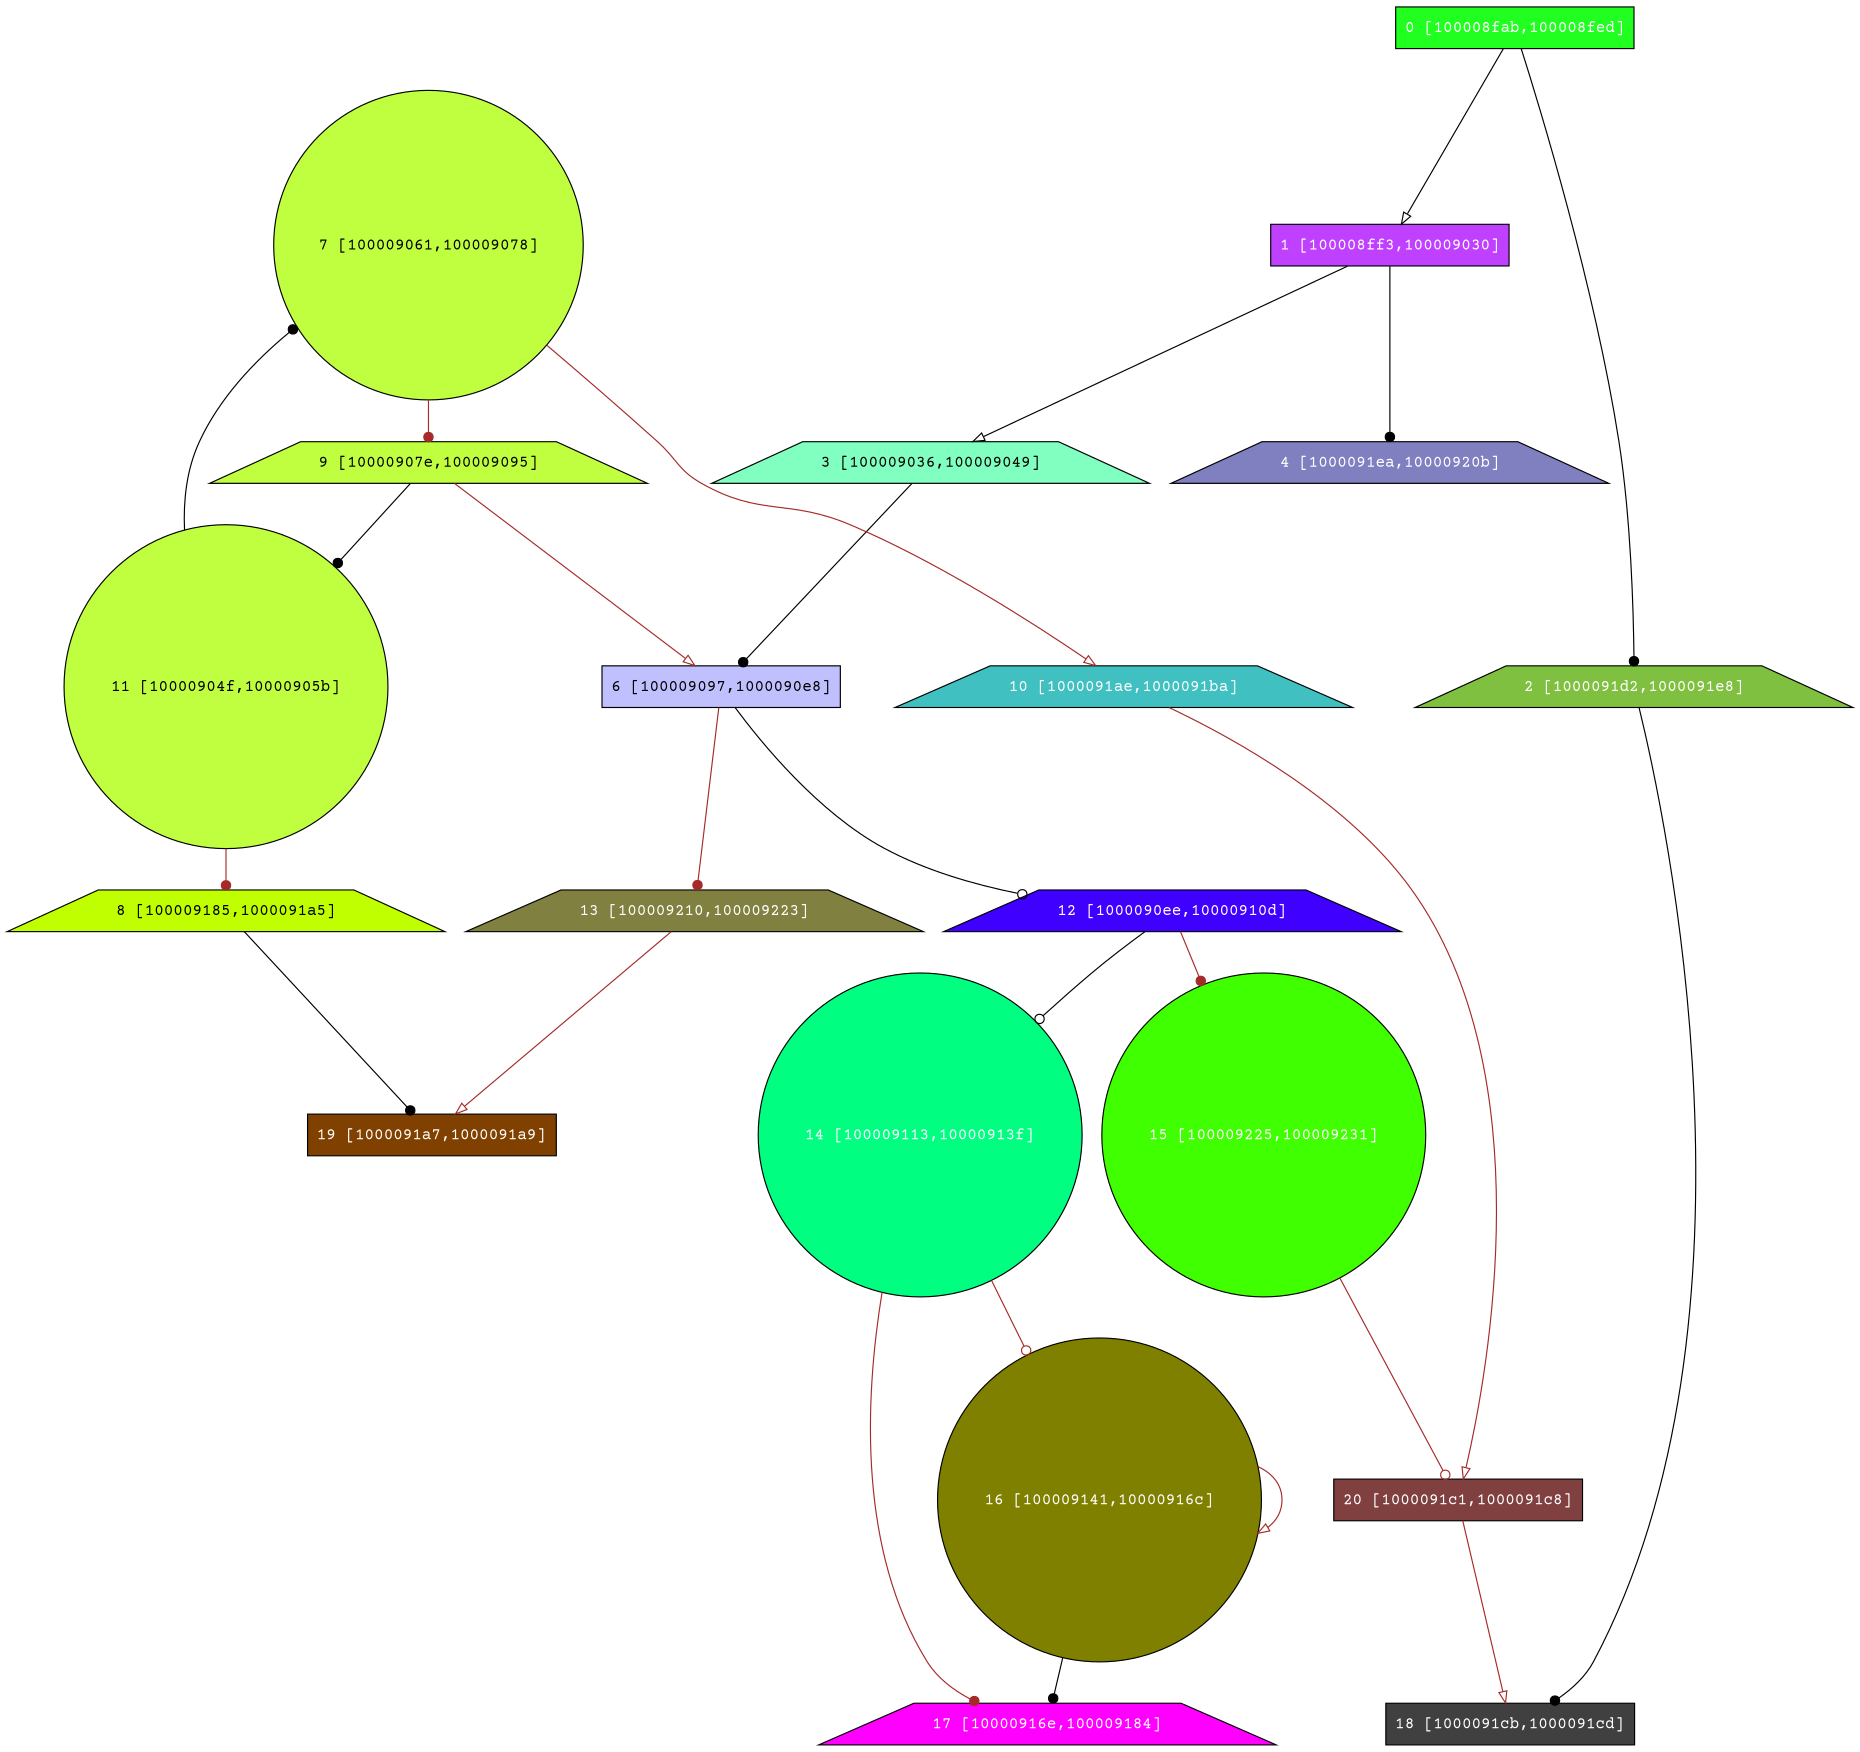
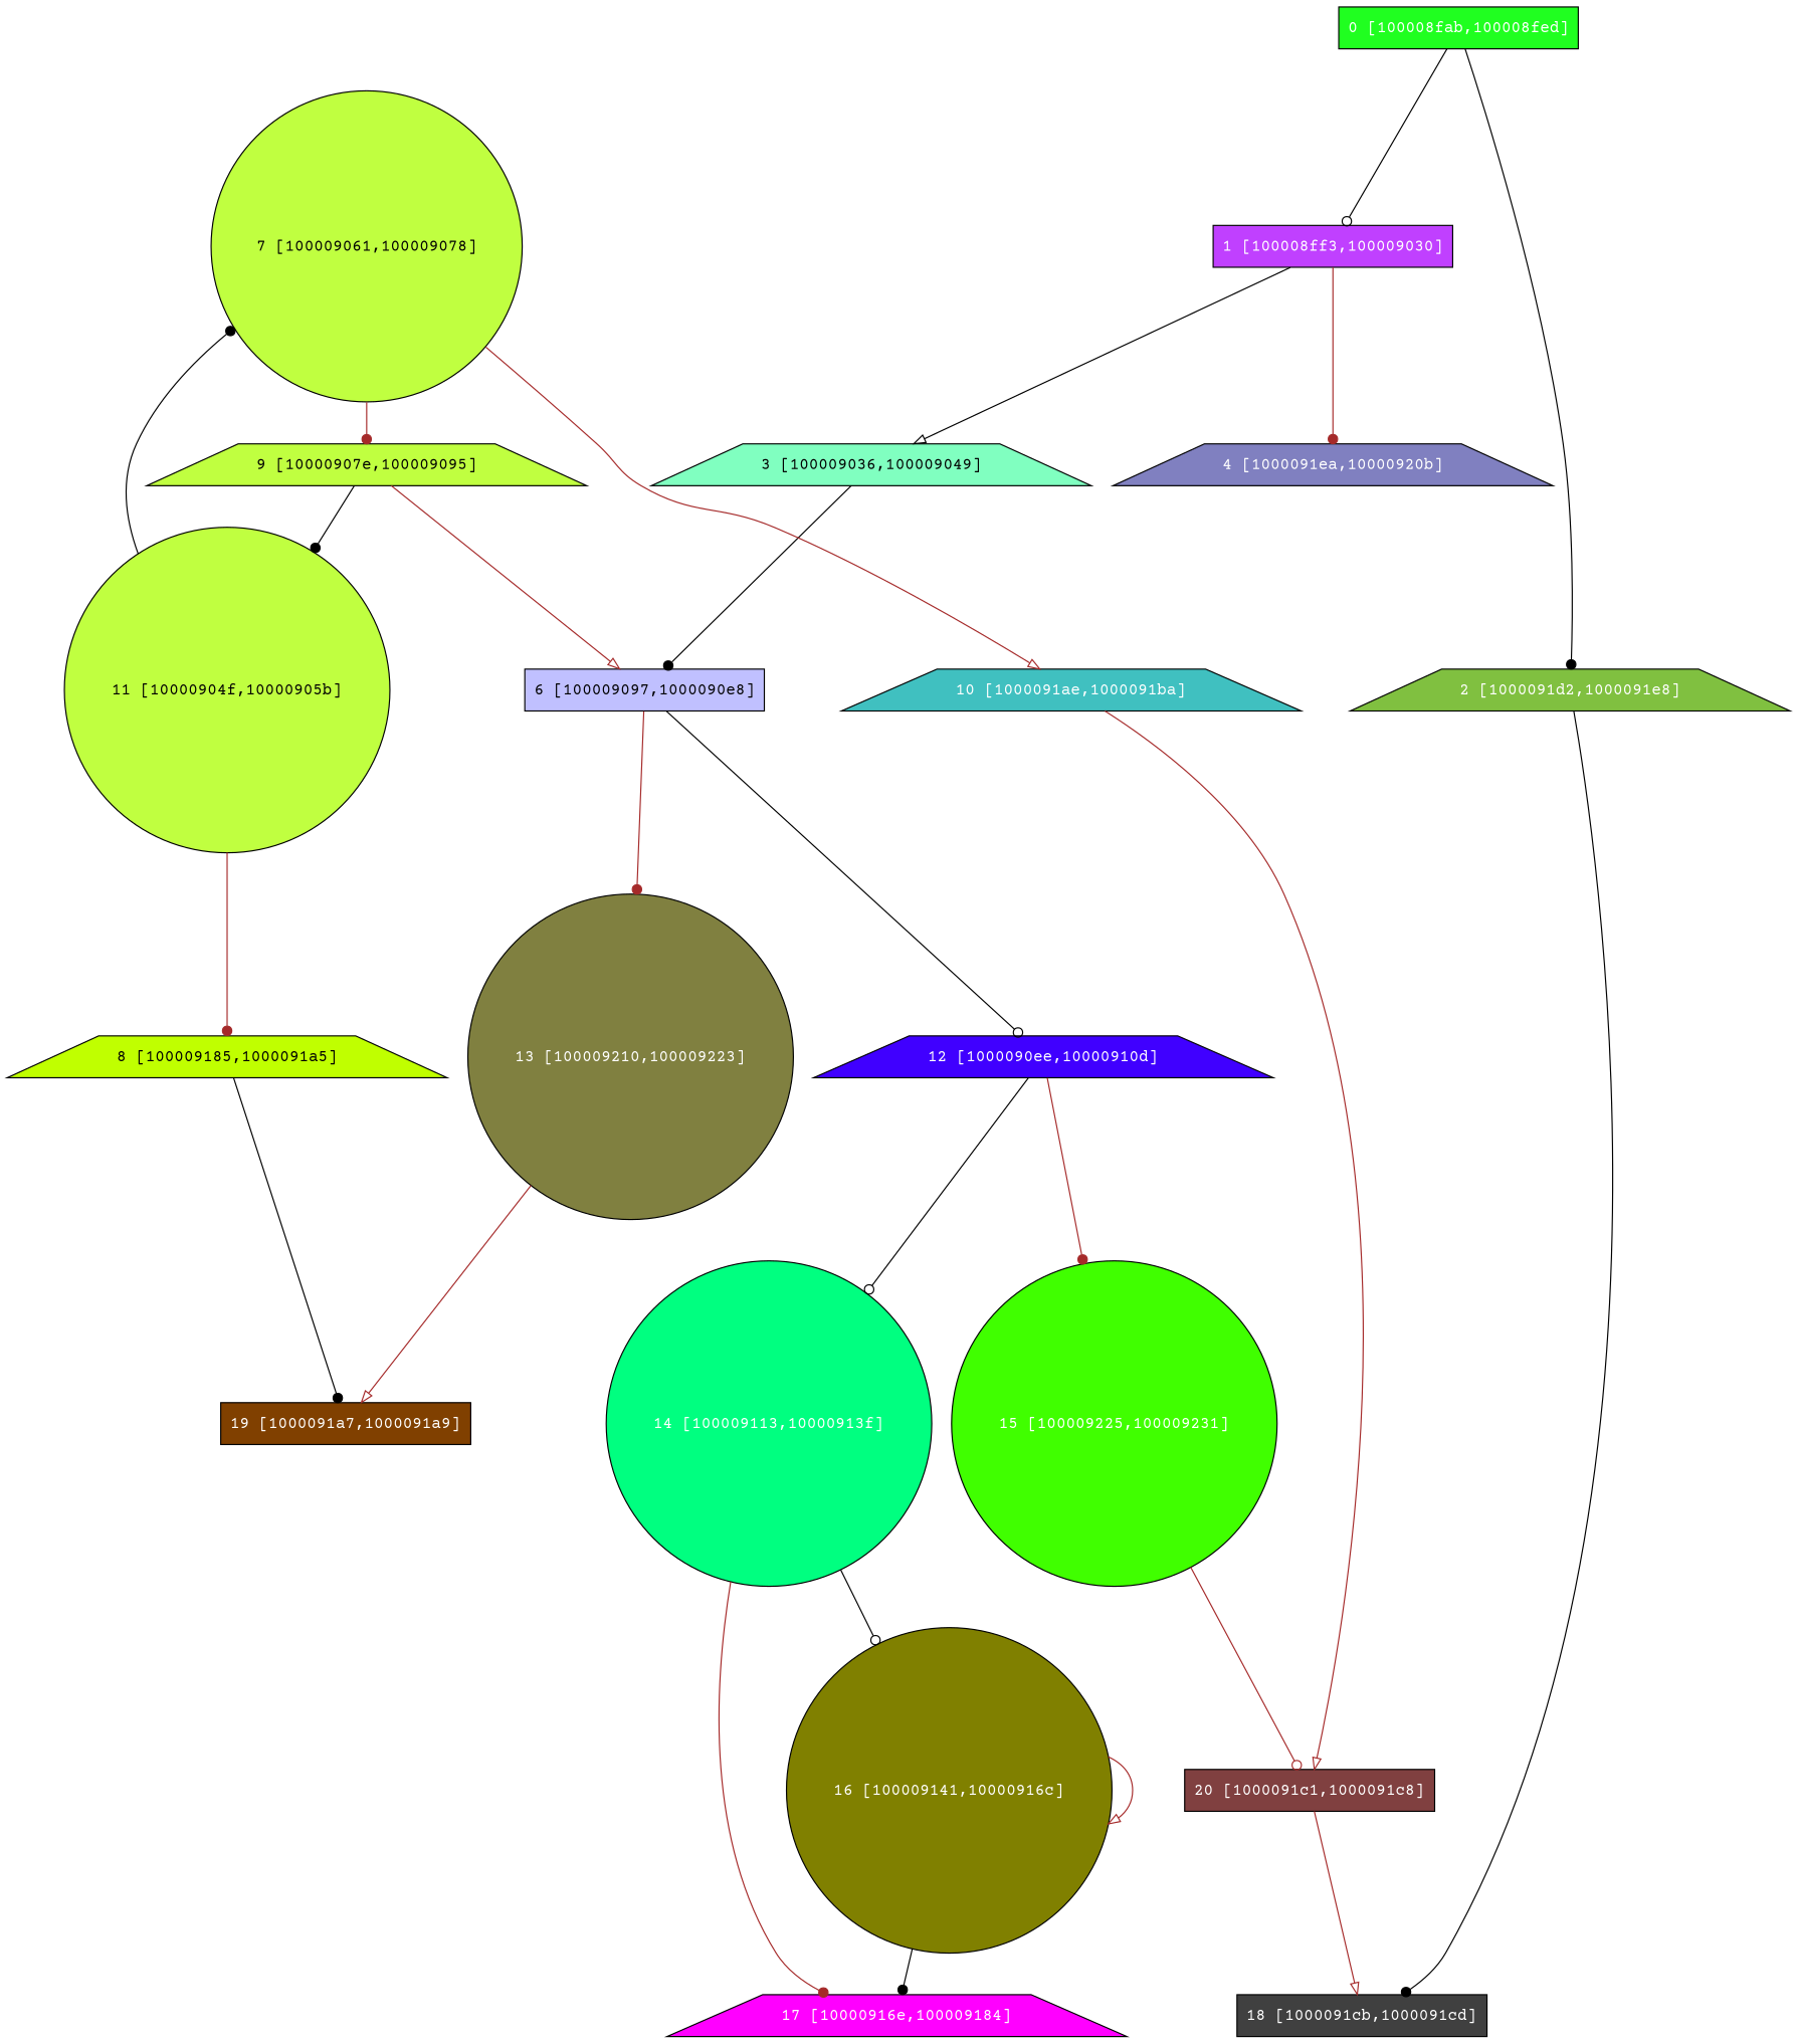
  digraph {
    fontname="Courier Prime"
    node [fillcolor="#C0FF40" fontcolor="#ffffff" fontname="Courier Prime" shape=trapezium style=filled]
    edge [arrowhead=dot color=brown fontname="Courier Prime"]
    n1 [fillcolor="#20FF20" label="0 [100008fab,100008fed]" shape=box]
    n2 [fillcolor="#C040FF" label="1 [100008ff3,100009030]" shape=box]
    n3 [fillcolor="#80C040" label="2 [1000091d2,1000091e8]"]
    n4 [fillcolor="#80FFC0" fontcolor="#000000" label="3 [100009036,100009049]"]
    n5 [fillcolor="#8080C0" label="4 [1000091ea,10000920b]"]
    n6 [fillcolor="#404040" label="18 [1000091cb,1000091cd]" shape=box]
    n7 [fillcolor="#C0C0FF" fontcolor="#000000" label="6 [100009097,1000090e8]" shape=box]
    n8 [fillcolor="#4000FF" label="12 [1000090ee,10000910d]"]
-   n9 [fillcolor="#808040" label="13 [100009210,100009223]"]
+   n9 [fillcolor="#808040" label="13 [100009210,100009223]" shape=circle]
    n10 [fontcolor="#000000" label="11 [10000904f,10000905b]" shape=circle]
    n11 [fontcolor="#000000" label="7 [100009061,100009078]" shape=circle]
    n12 [fillcolor="#C0FF00" fontcolor="#000000" label="8 [100009185,1000091a5]"]
    n13 [fillcolor="#00FF80" label="14 [100009113,10000913f]" shape=circle]
    n14 [fillcolor="#40FF00" label="15 [100009225,100009231]" shape=circle]
    n15 [fillcolor="#804000" label="19 [1000091a7,1000091a9]" shape=box]
    n16 [fontcolor="#000000" label="9 [10000907e,100009095]"]
    n17 [fillcolor="#40C0C0" label="10 [1000091ae,1000091ba]"]
    n18 [fillcolor="#804040" label="20 [1000091c1,1000091c8]" shape=box]
    n19 [fillcolor="#808000" label="16 [100009141,10000916c]" shape=circle]
    n20 [fillcolor="#FF00FF" label="17 [10000916e,100009184]"]
-   n1 -> n2 [arrowhead=onormal color=black]
+   n1 -> n2 [arrowhead=odot color=black]
    n1 -> n3 [color=black]
    n2 -> n4 [arrowhead=onormal color=black]
-   n2 -> n5 [color=black]
+   n2 -> n5
    n3 -> n6 [color=black]
    n4 -> n7 [color=black]
    n7 -> n8 [arrowhead=odot color=black]
    n7 -> n9
    n8 -> n13 [arrowhead=odot color=black]
    n8 -> n14
    n9 -> n15 [arrowhead=onormal]
    n10 -> n11 [color=black]
    n10 -> n12
    n11 -> n16
    n11 -> n17 [arrowhead=onormal]
    n12 -> n15 [color=black]
-   n13 -> n19 [arrowhead=odot]
+   n13 -> n19 [arrowhead=odot color=black]
    n13 -> n20
    n14 -> n18 [arrowhead=odot]
    n16 -> n7 [arrowhead=onormal]
    n16 -> n10 [color=black]
    n17 -> n18 [arrowhead=onormal]
    n18 -> n6 [arrowhead=onormal]
    n19 -> n19 [arrowhead=onormal]
    n19 -> n20 [color=black]
  }
